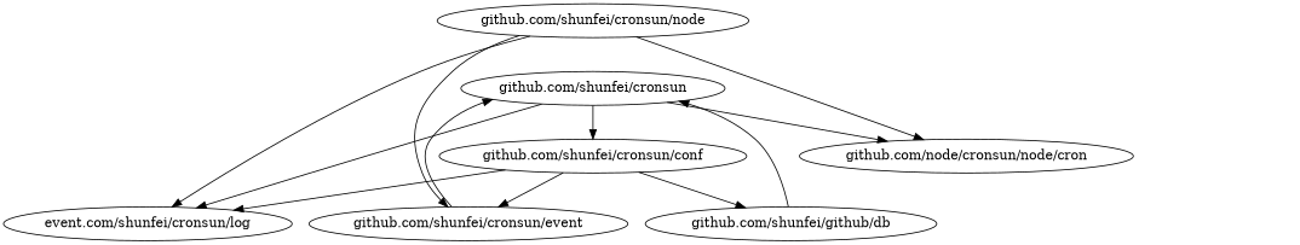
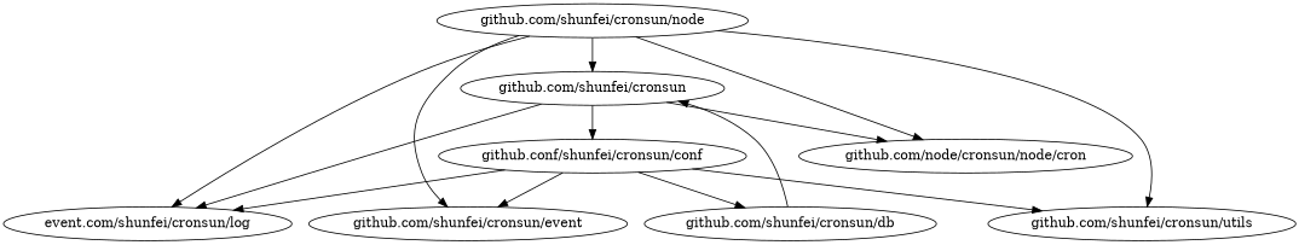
  digraph {
    "github.com/shunfei/cronsun"
-   "github.com/shunfei/cronsun/conf"
+   "github.com/shunfei/cronsun/conf" [label="github.conf/shunfei/cronsun/conf"]
    n3 [label="github.com/node/cronsun/node/cron"]
    n4 [label="event.com/shunfei/cronsun/log"]
-   "github.com/shunfei/cronsun/db" [label="github.com/shunfei/github/db"]
+   "github.com/shunfei/cronsun/db"
    "github.com/shunfei/cronsun/event"
+   "github.com/shunfei/cronsun/utils"
    "github.com/shunfei/cronsun/node"
    "github.com/shunfei/cronsun" -> "github.com/shunfei/cronsun/conf"
    "github.com/shunfei/cronsun" -> n3
    "github.com/shunfei/cronsun" -> n4
    "github.com/shunfei/cronsun/conf" -> n4
    "github.com/shunfei/cronsun/conf" -> "github.com/shunfei/cronsun/db"
    "github.com/shunfei/cronsun/conf" -> "github.com/shunfei/cronsun/event"
+   "github.com/shunfei/cronsun/conf" -> "github.com/shunfei/cronsun/utils"
    "github.com/shunfei/cronsun/db" -> "github.com/shunfei/cronsun"
-   "github.com/shunfei/cronsun/event" -> "github.com/shunfei/cronsun"
+   "github.com/shunfei/cronsun/node" -> "github.com/shunfei/cronsun"
    "github.com/shunfei/cronsun/node" -> n3
    "github.com/shunfei/cronsun/node" -> n4
    "github.com/shunfei/cronsun/node" -> "github.com/shunfei/cronsun/event"
+   "github.com/shunfei/cronsun/node" -> "github.com/shunfei/cronsun/utils"
  }
